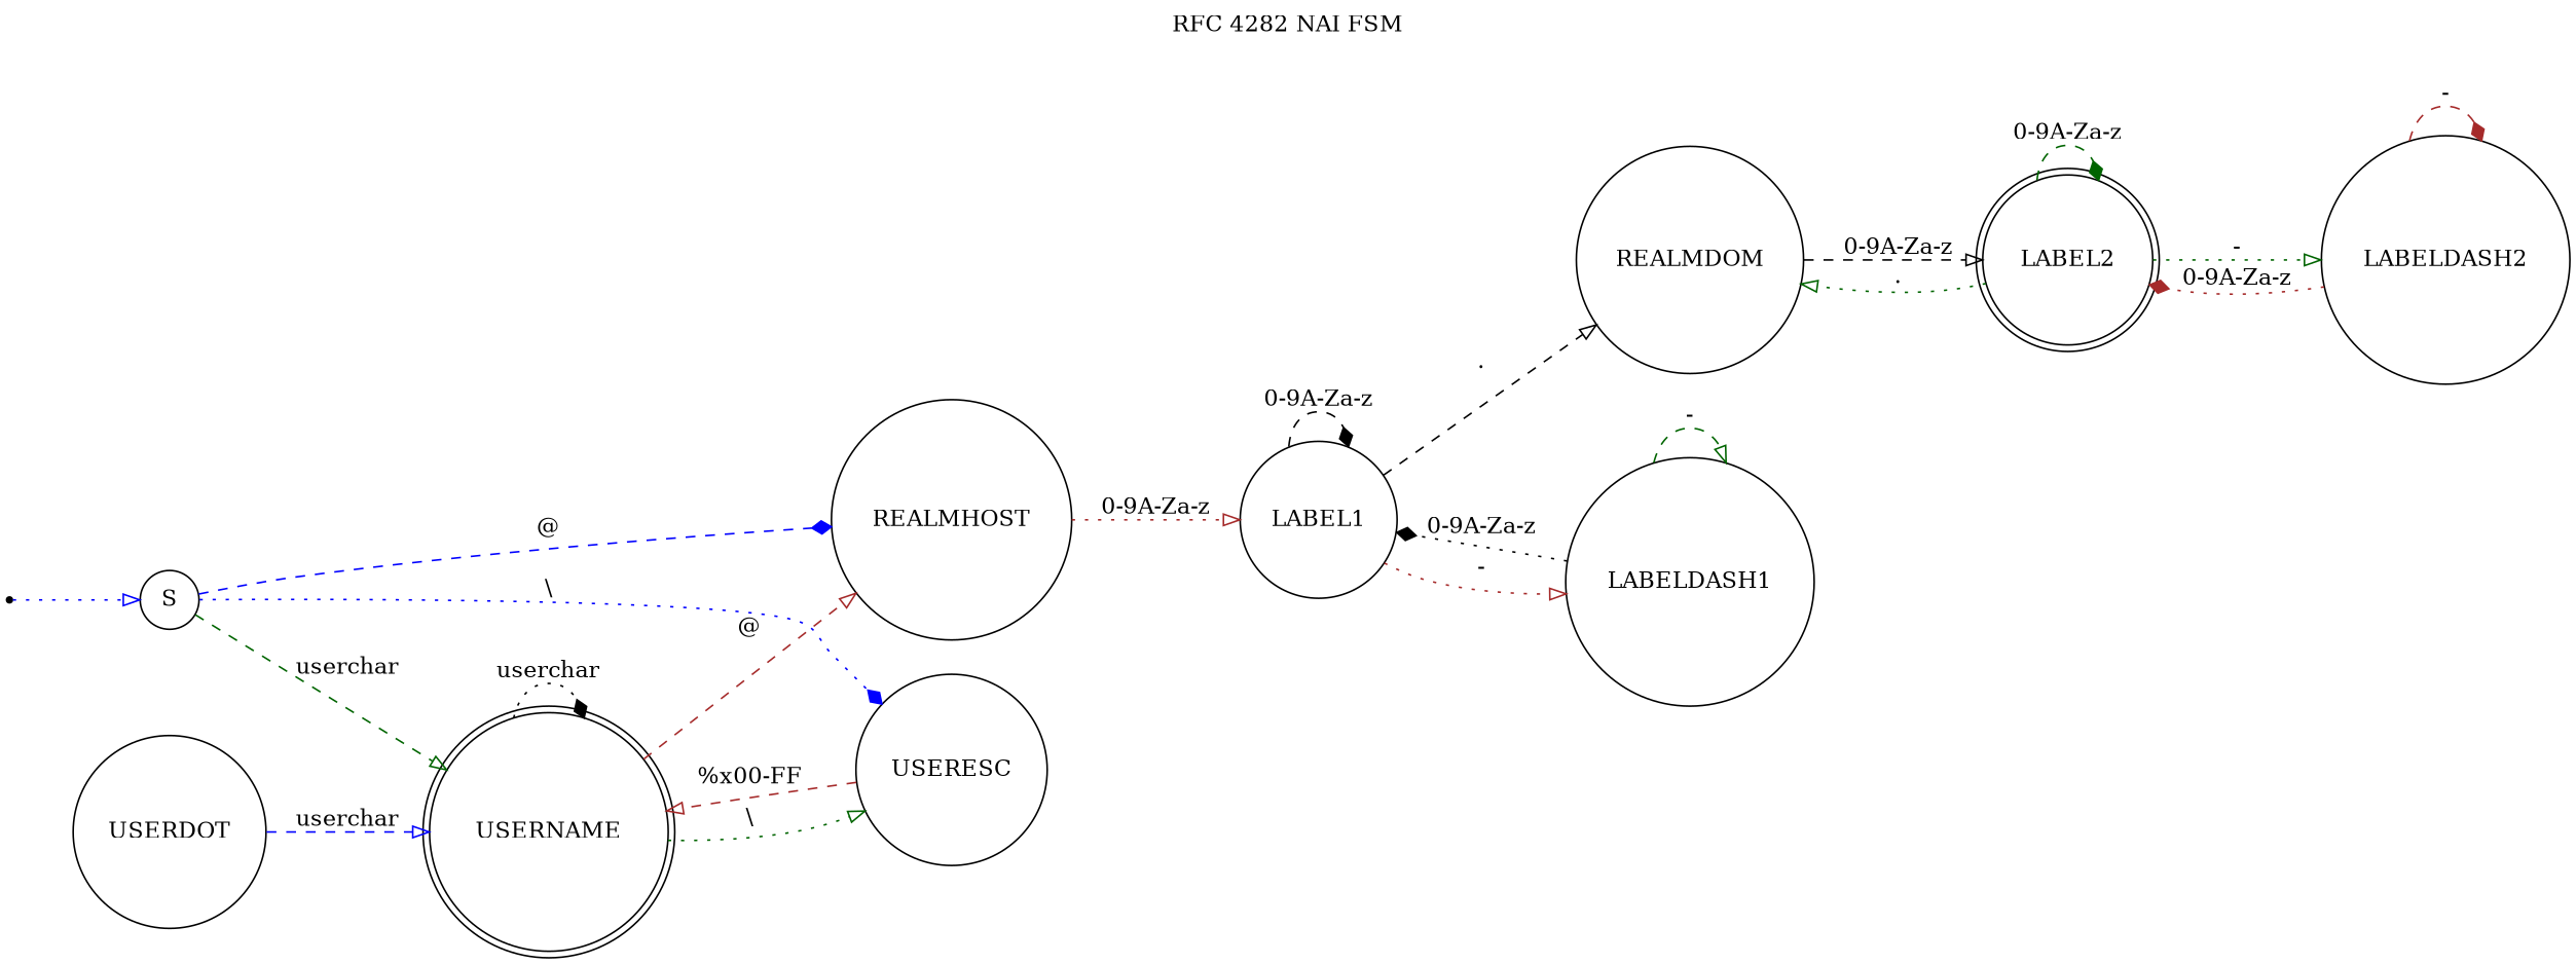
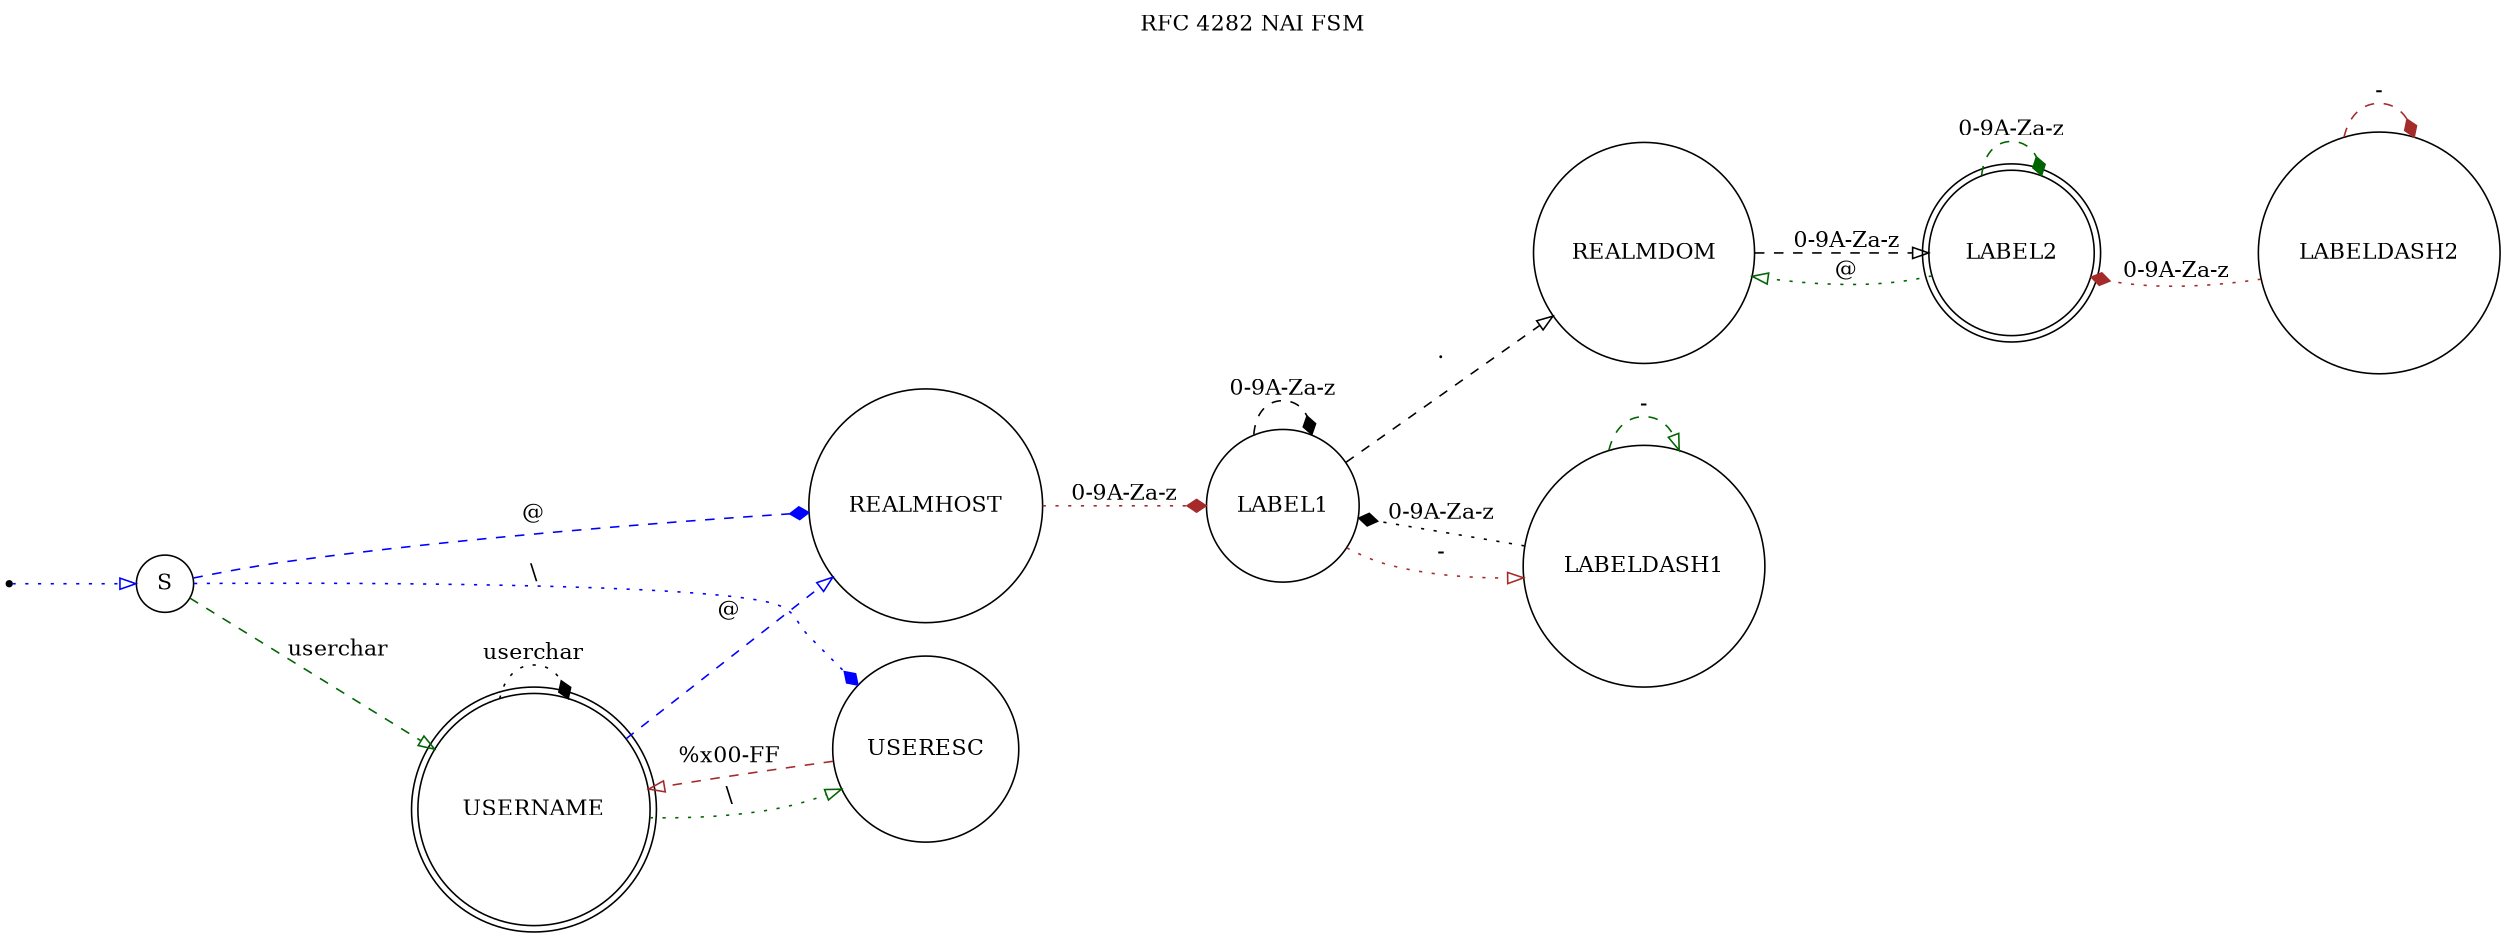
  digraph {
    label="RFC 4282 NAI FSM"
    labelloc=t
    rankdir=LR
    node [shape=circle]
    edge [arrowhead=onormal color=darkgreen style=dashed]
    USERNAME [shape=doublecircle]
    REALMHOST
    USERESC
    LABEL1
-   USERDOT
    LABEL2 [shape=doublecircle]
    REALMDOM
    LABELDASH2
    qi [shape=point]
    S
    LABELDASH1
    USERNAME -> USERNAME [arrowhead=diamond color=black label=userchar style=dotted]
-   USERNAME -> REALMHOST [color=brown label="@"]
+   USERNAME -> REALMHOST [color=blue label="@"]
    USERNAME -> USERESC [label="\\" style=dotted]
-   REALMHOST -> LABEL1 [color=brown label="0-9A-Za-z" style=dotted]
+   REALMHOST -> LABEL1 [arrowhead=diamond color=brown label="0-9A-Za-z" style=dotted]
    USERESC -> USERNAME [color=brown label="%x00-FF"]
    LABEL1 -> LABEL1 [arrowhead=diamond color=black label="0-9A-Za-z"]
    LABEL1 -> REALMDOM [color=black label="."]
    LABEL1 -> LABELDASH1 [color=brown label="-" style=dotted]
-   USERDOT -> USERNAME [color=blue label=userchar]
    LABEL2 -> LABEL2 [arrowhead=diamond label="0-9A-Za-z"]
-   LABEL2 -> REALMDOM [label="." style=dotted]
-   LABEL2 -> LABELDASH2 [label="-" style=dotted]
+   LABEL2 -> REALMDOM [label="@" style=dotted]
    REALMDOM -> LABEL2 [color=black label="0-9A-Za-z"]
    LABELDASH2 -> LABEL2 [arrowhead=diamond color=brown label="0-9A-Za-z" style=dotted]
    LABELDASH2 -> LABELDASH2 [arrowhead=diamond color=brown label="-"]
    qi -> S [color=blue style=dotted]
    S -> USERNAME [label=userchar]
    S -> REALMHOST [arrowhead=diamond color=blue label="@"]
    S -> USERESC [arrowhead=diamond color=blue label="\\" style=dotted]
    LABELDASH1 -> LABEL1 [arrowhead=diamond color=black label="0-9A-Za-z" style=dotted]
    LABELDASH1 -> LABELDASH1 [label="-"]
  }
